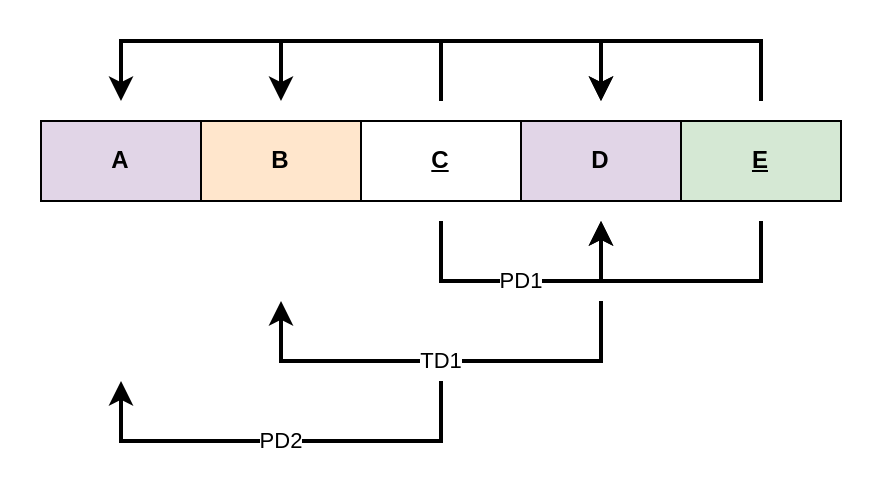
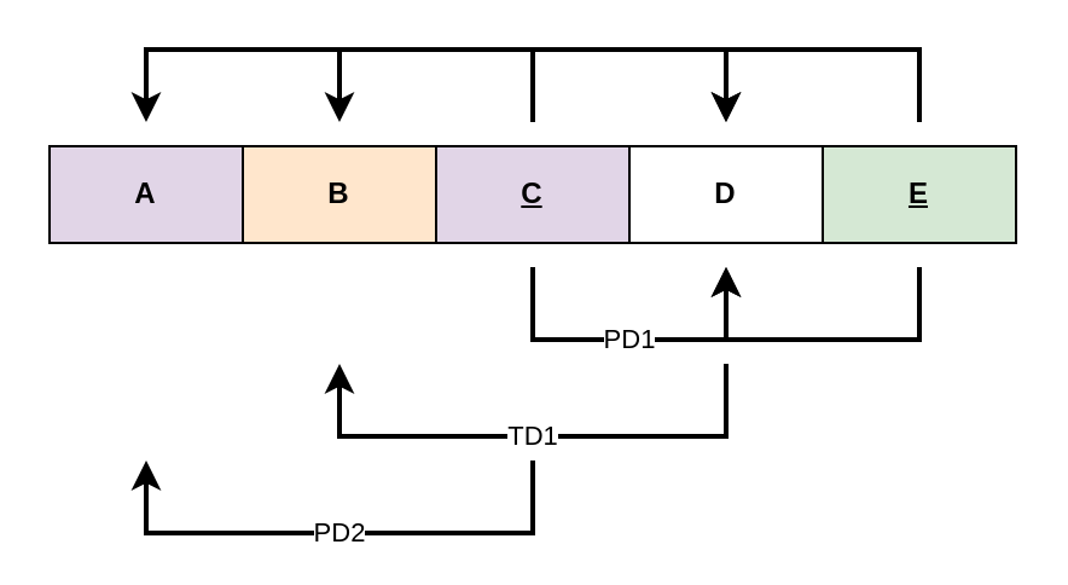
  <mxCell id="0" />
  <mxCell id="1" parent="0" />
  <mxCell id="2" value="A" style="html=1;whiteSpace=wrap;fontStyle=1;fillColor=#e1d5e7;" parent="1" vertex="1"><mxGeometry x="20" y="60" width="80" height="40" as="geometry" /></mxCell>
  <mxCell id="3" value="B" style="html=1;whiteSpace=wrap;fontStyle=1;fillColor=#ffe6cc;" parent="1" vertex="1"><mxGeometry x="100" y="60" width="80" height="40" as="geometry" /></mxCell>
  <mxCell id="4" value="PD1" style="edgeStyle=orthogonalEdgeStyle;rounded=0;orthogonalLoop=1;jettySize=auto;html=1;strokeWidth=2;" parent="1" edge="1"><mxGeometry relative="1" as="geometry"><mxPoint x="220" y="110" as="sourcePoint" /><mxPoint x="300" y="110" as="targetPoint" /><Array as="points"><mxPoint x="220" y="140" /><mxPoint x="300" y="140" /></Array></mxGeometry></mxCell>
  <mxCell id="5" value="PD2" style="edgeStyle=orthogonalEdgeStyle;rounded=0;orthogonalLoop=1;jettySize=auto;html=1;strokeWidth=2;" parent="1" edge="1"><mxGeometry relative="1" as="geometry"><mxPoint x="220" y="190" as="sourcePoint" /><mxPoint x="60" y="190" as="targetPoint" /><Array as="points"><mxPoint x="220" y="220" /><mxPoint x="60" y="220" /></Array></mxGeometry></mxCell>
  <mxCell id="6" style="edgeStyle=orthogonalEdgeStyle;rounded=0;orthogonalLoop=1;jettySize=auto;html=1;strokeWidth=2;" edge="1" parent="1"><mxGeometry relative="1" as="geometry"><mxPoint x="220" y="50" as="sourcePoint" /><mxPoint x="60" y="50" as="targetPoint" /><Array as="points"><mxPoint x="220" y="20" /><mxPoint x="60" y="20" /></Array></mxGeometry></mxCell>
  <mxCell id="7" style="edgeStyle=orthogonalEdgeStyle;rounded=0;orthogonalLoop=1;jettySize=auto;html=1;strokeWidth=2;" edge="1" parent="1"><mxGeometry relative="1" as="geometry"><mxPoint x="220" y="50" as="sourcePoint" /><mxPoint x="140" y="50" as="targetPoint" /><Array as="points"><mxPoint x="220" y="20" /><mxPoint x="140" y="20" /></Array></mxGeometry></mxCell>
  <mxCell id="8" style="edgeStyle=orthogonalEdgeStyle;rounded=0;orthogonalLoop=1;jettySize=auto;html=1;strokeWidth=2;" edge="1" parent="1"><mxGeometry relative="1" as="geometry"><mxPoint x="220" y="50" as="sourcePoint" /><mxPoint x="300" y="50" as="targetPoint" /><Array as="points"><mxPoint x="220" y="20" /><mxPoint x="300" y="20" /></Array></mxGeometry></mxCell>
- <mxCell id="9" value="C" style="html=1;whiteSpace=wrap;fontStyle=5" parent="1" vertex="1"><mxGeometry x="180" y="60" width="80" height="40" as="geometry" /></mxCell>
+ <mxCell id="9" value="C" style="html=1;whiteSpace=wrap;fontStyle=5;fillColor=#e1d5e7;" parent="1" vertex="1"><mxGeometry x="180" y="60" width="80" height="40" as="geometry" /></mxCell>
  <mxCell id="10" value="TD1" style="edgeStyle=orthogonalEdgeStyle;rounded=0;orthogonalLoop=1;jettySize=auto;html=1;strokeWidth=2;" parent="1" edge="1"><mxGeometry relative="1" as="geometry"><mxPoint x="300" y="150" as="sourcePoint" /><mxPoint x="140" y="150" as="targetPoint" /><Array as="points"><mxPoint x="300" y="180" /><mxPoint x="140" y="180" /></Array></mxGeometry></mxCell>
- <mxCell id="11" value="D" style="html=1;whiteSpace=wrap;fontStyle=1;fillColor=#e1d5e7;" parent="1" vertex="1"><mxGeometry x="260" y="60" width="80" height="40" as="geometry" /></mxCell>
+ <mxCell id="11" value="D" style="html=1;whiteSpace=wrap;fontStyle=1" parent="1" vertex="1"><mxGeometry x="260" y="60" width="80" height="40" as="geometry" /></mxCell>
  <mxCell id="12" style="edgeStyle=orthogonalEdgeStyle;rounded=0;orthogonalLoop=1;jettySize=auto;html=1;strokeWidth=2;" parent="1" edge="1"><mxGeometry relative="1" as="geometry"><mxPoint x="380" y="110" as="sourcePoint" /><mxPoint x="300" y="110" as="targetPoint" /><Array as="points"><mxPoint x="380" y="140" /><mxPoint x="300" y="140" /></Array></mxGeometry></mxCell>
  <mxCell id="13" style="edgeStyle=orthogonalEdgeStyle;rounded=0;orthogonalLoop=1;jettySize=auto;html=1;strokeWidth=2;" edge="1" parent="1"><mxGeometry relative="1" as="geometry"><mxPoint x="380" y="50" as="sourcePoint" /><mxPoint x="300" y="50" as="targetPoint" /><Array as="points"><mxPoint x="380" y="20" /><mxPoint x="300" y="20" /></Array></mxGeometry></mxCell>
  <mxCell id="14" value="E" style="html=1;whiteSpace=wrap;fontStyle=5;fillColor=#d5e8d4;" parent="1" vertex="1"><mxGeometry x="340" y="60" width="80" height="40" as="geometry" /></mxCell>
